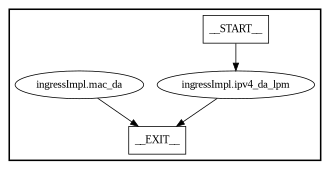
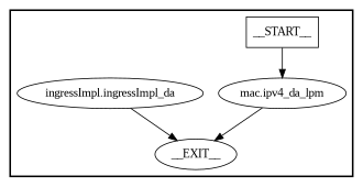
  digraph {
    fontname="Liberation Serif"
    node [fontname="Liberation Serif" shape=rectangle style=solid]
    edge [fontname="Liberation Serif"]
    n1 [label=__START__]
-   n2 [label="ingressImpl.ipv4_da_lpm" shape=ellipse]
-   n3 [label=__EXIT__]
-   n4 [label="ingressImpl.mac_da" shape=ellipse]
+   n2 [label="mac.ipv4_da_lpm" shape=ellipse]
+   n3 [label=__EXIT__ shape=ellipse]
+   n4 [label="ingressImpl.ingressImpl_da" shape=ellipse]
    subgraph cluster_1 {
      labeljust=r
      style=bold
      n1
      n2
      n3
      n4
    }
    n1 -> n2
    n2 -> n3
    n4 -> n3
  }
